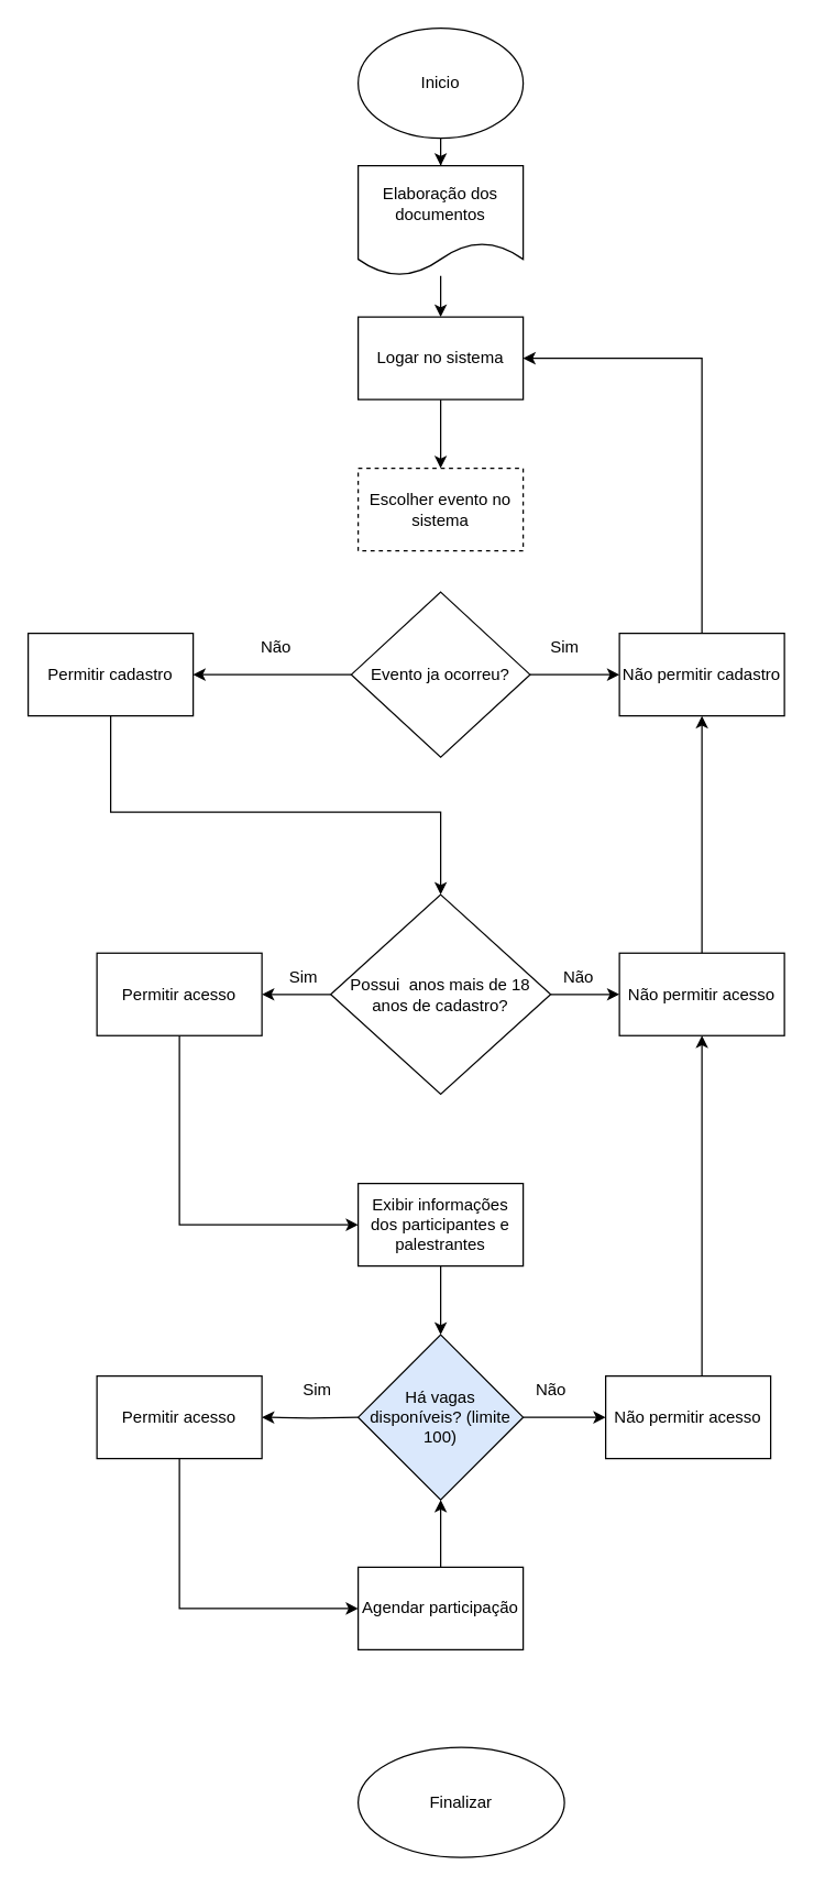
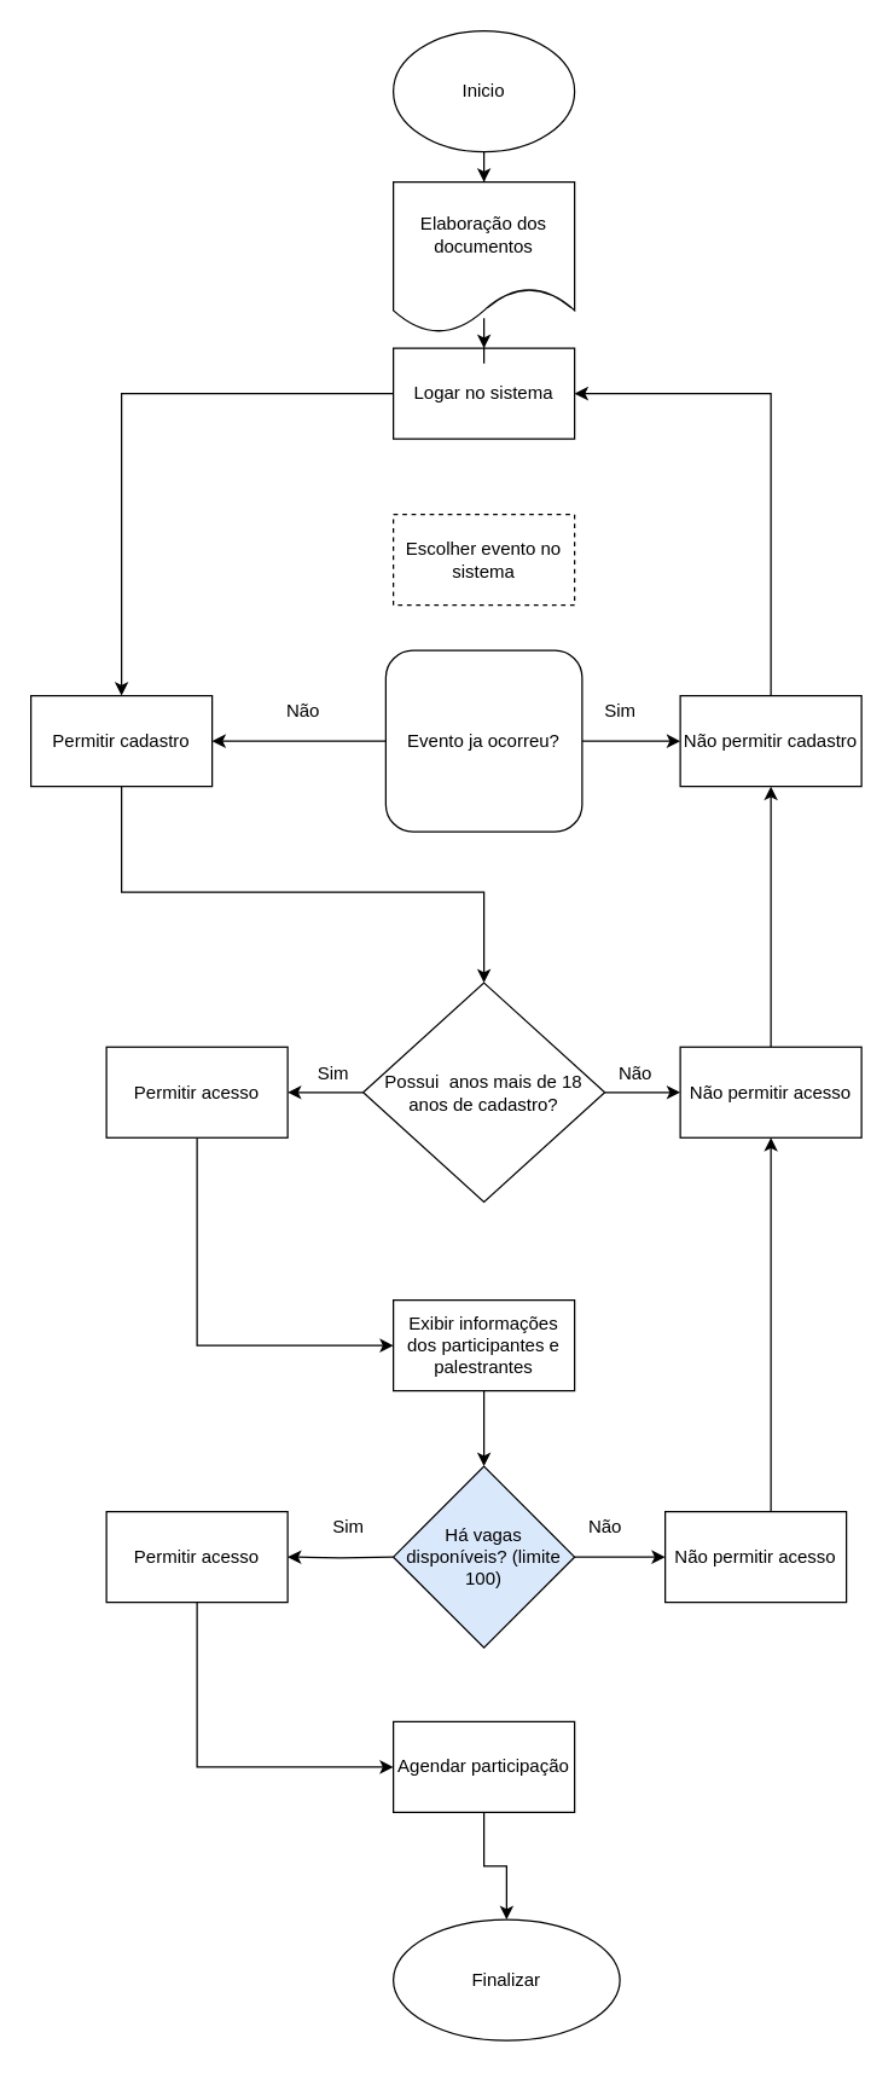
  <mxCell id="0" />
  <mxCell id="1" parent="0" />
  <mxCell id="2" style="edgeStyle=orthogonalEdgeStyle;rounded=0;orthogonalLoop=1;jettySize=auto;html=1;entryX=0.5;entryY=0;entryDx=0;entryDy=0;" edge="1" parent="1" source="3" target="14"><mxGeometry relative="1" as="geometry" /></mxCell>
  <mxCell id="3" value="Inicio" style="ellipse;whiteSpace=wrap;html=1;" vertex="1" parent="1"><mxGeometry x="260" y="20" width="120" height="80" as="geometry" /></mxCell>
- <mxCell id="4" style="edgeStyle=orthogonalEdgeStyle;rounded=0;orthogonalLoop=1;jettySize=auto;html=1;entryX=0.5;entryY=0;entryDx=0;entryDy=0;" edge="1" parent="1" source="5" target="17"><mxGeometry relative="1" as="geometry" /></mxCell>
+ <mxCell id="4" style="edgeStyle=orthogonalEdgeStyle;rounded=0;orthogonalLoop=1;jettySize=auto;html=1;" edge="1" parent="1" source="5" target="10"><mxGeometry relative="1" as="geometry" /></mxCell>
  <mxCell id="5" value="Logar no sistema" style="rounded=0;whiteSpace=wrap;html=1;" vertex="1" parent="1"><mxGeometry x="260" y="230" width="120" height="60" as="geometry" /></mxCell>
  <mxCell id="6" style="edgeStyle=orthogonalEdgeStyle;rounded=0;orthogonalLoop=1;jettySize=auto;html=1;entryX=1;entryY=0.5;entryDx=0;entryDy=0;" edge="1" parent="1" source="8"><mxGeometry relative="1" as="geometry"><mxPoint x="140" y="490" as="targetPoint" /></mxGeometry></mxCell>
  <mxCell id="7" style="edgeStyle=orthogonalEdgeStyle;rounded=0;orthogonalLoop=1;jettySize=auto;html=1;exitX=1;exitY=0.5;exitDx=0;exitDy=0;entryX=0;entryY=0.5;entryDx=0;entryDy=0;" edge="1" parent="1" source="8"><mxGeometry relative="1" as="geometry"><mxPoint x="450" y="490" as="targetPoint" /></mxGeometry></mxCell>
- <mxCell id="8" value="Evento ja ocorreu?" style="rhombus;whiteSpace=wrap;html=1;" vertex="1" parent="1"><mxGeometry x="255" y="430" width="130" height="120" as="geometry" /></mxCell>
+ <mxCell id="8" value="Evento ja ocorreu?" style="whiteSpace=wrap;html=1;rounded=1;" vertex="1" parent="1"><mxGeometry x="255" y="430" width="130" height="120" as="geometry" /></mxCell>
  <mxCell id="9" style="edgeStyle=orthogonalEdgeStyle;rounded=0;orthogonalLoop=1;jettySize=auto;html=1;entryX=0.5;entryY=0;entryDx=0;entryDy=0;" edge="1" parent="1" target="20"><mxGeometry relative="1" as="geometry"><mxPoint x="80" y="520" as="sourcePoint" /><Array as="points"><mxPoint x="80" y="590" /><mxPoint x="320" y="590" /></Array></mxGeometry></mxCell>
  <mxCell id="10" value="Permitir cadastro" style="rounded=0;whiteSpace=wrap;html=1;" vertex="1" parent="1"><mxGeometry x="20" y="460" width="120" height="60" as="geometry" /></mxCell>
  <mxCell id="11" style="edgeStyle=orthogonalEdgeStyle;rounded=0;orthogonalLoop=1;jettySize=auto;html=1;exitX=0.5;exitY=0;exitDx=0;exitDy=0;entryX=1;entryY=0.5;entryDx=0;entryDy=0;" edge="1" parent="1" target="5"><mxGeometry relative="1" as="geometry"><mxPoint x="540" y="240" as="targetPoint" /><mxPoint x="510" y="460" as="sourcePoint" /><Array as="points"><mxPoint x="510" y="260" /></Array></mxGeometry></mxCell>
  <mxCell id="12" value="Não permitir cadastro" style="rounded=0;whiteSpace=wrap;html=1;" vertex="1" parent="1"><mxGeometry x="450" y="460" width="120" height="60" as="geometry" /></mxCell>
  <mxCell id="13" style="edgeStyle=orthogonalEdgeStyle;rounded=0;orthogonalLoop=1;jettySize=auto;html=1;entryX=0.5;entryY=0;entryDx=0;entryDy=0;" edge="1" parent="1" source="14" target="5"><mxGeometry relative="1" as="geometry" /></mxCell>
- <mxCell id="14" value="Elaboração dos documentos" style="shape=document;whiteSpace=wrap;html=1;boundedLbl=1;" vertex="1" parent="1"><mxGeometry x="260" y="120" width="120" height="80" as="geometry" /></mxCell>
+ <mxCell id="14" value="Elaboração dos documentos" style="shape=document;whiteSpace=wrap;html=1;boundedLbl=1;" vertex="1" parent="1"><mxGeometry x="260" y="120" width="120" height="100" as="geometry" /></mxCell>
  <mxCell id="15" value="Não" style="text;html=1;align=center;verticalAlign=middle;resizable=0;points=[];autosize=1;strokeColor=none;fillColor=none;" vertex="1" parent="1"><mxGeometry x="180" y="460" width="40" height="20" as="geometry" /></mxCell>
  <mxCell id="16" value="Sim" style="text;html=1;align=center;verticalAlign=middle;resizable=0;points=[];autosize=1;strokeColor=none;fillColor=none;" vertex="1" parent="1"><mxGeometry x="390" y="460" width="40" height="20" as="geometry" /></mxCell>
  <mxCell id="17" value="Escolher evento no sistema" style="rounded=0;whiteSpace=wrap;html=1;dashed=1;" vertex="1" parent="1"><mxGeometry x="260" y="340" width="120" height="60" as="geometry" /></mxCell>
  <mxCell id="18" value="" style="edgeStyle=orthogonalEdgeStyle;rounded=0;orthogonalLoop=1;jettySize=auto;html=1;" edge="1" parent="1" source="20" target="22"><mxGeometry relative="1" as="geometry" /></mxCell>
  <mxCell id="19" style="edgeStyle=orthogonalEdgeStyle;rounded=0;orthogonalLoop=1;jettySize=auto;html=1;entryX=0;entryY=0.5;entryDx=0;entryDy=0;" edge="1" parent="1" source="20"><mxGeometry relative="1" as="geometry"><mxPoint x="450" y="722.5" as="targetPoint" /></mxGeometry></mxCell>
  <mxCell id="20" value="Possui&amp;nbsp; anos mais de 18 anos de cadastro?" style="rhombus;whiteSpace=wrap;html=1;" vertex="1" parent="1"><mxGeometry x="240" y="650" width="160" height="145" as="geometry" /></mxCell>
  <mxCell id="21" style="edgeStyle=orthogonalEdgeStyle;rounded=0;orthogonalLoop=1;jettySize=auto;html=1;" edge="1" parent="1" source="22" target="28"><mxGeometry relative="1" as="geometry"><mxPoint x="130" y="880" as="targetPoint" /><Array as="points"><mxPoint x="130" y="890" /></Array></mxGeometry></mxCell>
  <mxCell id="22" value="Permitir acesso" style="whiteSpace=wrap;html=1;" vertex="1" parent="1"><mxGeometry x="70" y="692.5" width="120" height="60" as="geometry" /></mxCell>
  <mxCell id="23" value="Sim" style="text;html=1;align=center;verticalAlign=middle;resizable=0;points=[];autosize=1;strokeColor=none;fillColor=none;" vertex="1" parent="1"><mxGeometry x="200" y="700" width="40" height="20" as="geometry" /></mxCell>
  <mxCell id="24" style="edgeStyle=orthogonalEdgeStyle;rounded=0;orthogonalLoop=1;jettySize=auto;html=1;entryX=0.5;entryY=1;entryDx=0;entryDy=0;" edge="1" parent="1"><mxGeometry relative="1" as="geometry"><mxPoint x="510" y="692.5" as="sourcePoint" /><mxPoint x="510" y="520" as="targetPoint" /></mxGeometry></mxCell>
  <mxCell id="25" value="Não permitir acesso" style="rounded=0;whiteSpace=wrap;html=1;" vertex="1" parent="1"><mxGeometry x="450" y="692.5" width="120" height="60" as="geometry" /></mxCell>
  <mxCell id="26" value="Não" style="text;html=1;align=center;verticalAlign=middle;resizable=0;points=[];autosize=1;strokeColor=none;fillColor=none;" vertex="1" parent="1"><mxGeometry x="400" y="700" width="40" height="20" as="geometry" /></mxCell>
  <mxCell id="27" style="edgeStyle=orthogonalEdgeStyle;rounded=0;orthogonalLoop=1;jettySize=auto;html=1;entryX=0.5;entryY=0;entryDx=0;entryDy=0;" edge="1" parent="1" source="28"><mxGeometry relative="1" as="geometry"><mxPoint x="320" y="970" as="targetPoint" /></mxGeometry></mxCell>
  <mxCell id="28" value="Exibir informações dos participantes e palestrantes" style="rounded=0;whiteSpace=wrap;html=1;" vertex="1" parent="1"><mxGeometry x="260" y="860" width="120" height="60" as="geometry" /></mxCell>
  <mxCell id="29" style="edgeStyle=orthogonalEdgeStyle;rounded=0;orthogonalLoop=1;jettySize=auto;html=1;entryX=1;entryY=0.5;entryDx=0;entryDy=0;" edge="1" parent="1" target="35"><mxGeometry relative="1" as="geometry"><mxPoint x="260" y="1030" as="sourcePoint" /></mxGeometry></mxCell>
  <mxCell id="30" style="edgeStyle=orthogonalEdgeStyle;rounded=0;orthogonalLoop=1;jettySize=auto;html=1;entryX=0;entryY=0.5;entryDx=0;entryDy=0;" edge="1" parent="1" source="31" target="33"><mxGeometry relative="1" as="geometry" /></mxCell>
  <mxCell id="31" value="Há vagas disponíveis? (limite 100)" style="rhombus;whiteSpace=wrap;html=1;fillColor=#dae8fc;" vertex="1" parent="1"><mxGeometry x="260" y="970" width="120" height="120" as="geometry" /></mxCell>
  <mxCell id="32" style="edgeStyle=orthogonalEdgeStyle;rounded=0;orthogonalLoop=1;jettySize=auto;html=1;entryX=0.5;entryY=1;entryDx=0;entryDy=0;" edge="1" parent="1"><mxGeometry relative="1" as="geometry"><mxPoint x="510" y="1000" as="sourcePoint" /><mxPoint x="510" y="752.5" as="targetPoint" /></mxGeometry></mxCell>
  <mxCell id="33" value="&lt;span&gt;Não permitir acesso&lt;/span&gt;" style="rounded=0;whiteSpace=wrap;html=1;" vertex="1" parent="1"><mxGeometry x="440" y="1000" width="120" height="60" as="geometry" /></mxCell>
  <mxCell id="34" style="edgeStyle=orthogonalEdgeStyle;rounded=0;orthogonalLoop=1;jettySize=auto;html=1;entryX=0;entryY=0.5;entryDx=0;entryDy=0;" edge="1" parent="1" source="35" target="38"><mxGeometry relative="1" as="geometry"><Array as="points"><mxPoint x="130" y="1169" /></Array></mxGeometry></mxCell>
  <mxCell id="35" value="&lt;span&gt;Permitir acesso&lt;/span&gt;" style="rounded=0;whiteSpace=wrap;html=1;" vertex="1" parent="1"><mxGeometry x="70" y="1000" width="120" height="60" as="geometry" /></mxCell>
  <mxCell id="36" value="Finalizar&lt;br&gt;" style="ellipse;whiteSpace=wrap;html=1;" vertex="1" parent="1"><mxGeometry x="260" y="1270" width="150" height="80" as="geometry" /></mxCell>
- <mxCell id="37" style="edgeStyle=orthogonalEdgeStyle;rounded=0;orthogonalLoop=1;jettySize=auto;html=1;" edge="1" parent="1" source="38" target="31"><mxGeometry relative="1" as="geometry" /></mxCell>
+ <mxCell id="37" style="edgeStyle=orthogonalEdgeStyle;rounded=0;orthogonalLoop=1;jettySize=auto;html=1;" edge="1" parent="1" source="38" target="36"><mxGeometry relative="1" as="geometry" /></mxCell>
  <mxCell id="38" value="Agendar participação" style="rounded=0;whiteSpace=wrap;html=1;" vertex="1" parent="1"><mxGeometry x="260" y="1139" width="120" height="60" as="geometry" /></mxCell>
  <mxCell id="39" value="Sim" style="text;html=1;align=center;verticalAlign=middle;resizable=0;points=[];autosize=1;strokeColor=none;fillColor=none;" vertex="1" parent="1"><mxGeometry x="210" y="1000" width="40" height="20" as="geometry" /></mxCell>
  <mxCell id="40" value="Não" style="text;html=1;align=center;verticalAlign=middle;resizable=0;points=[];autosize=1;strokeColor=none;fillColor=none;" vertex="1" parent="1"><mxGeometry x="380" y="1000" width="40" height="20" as="geometry" /></mxCell>
